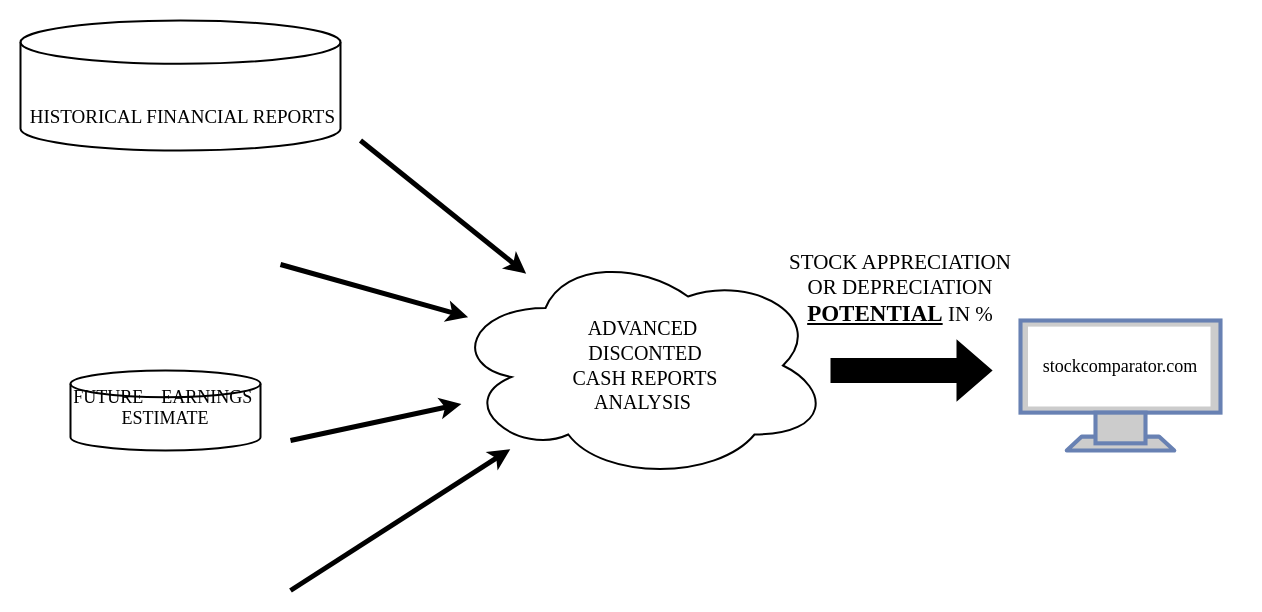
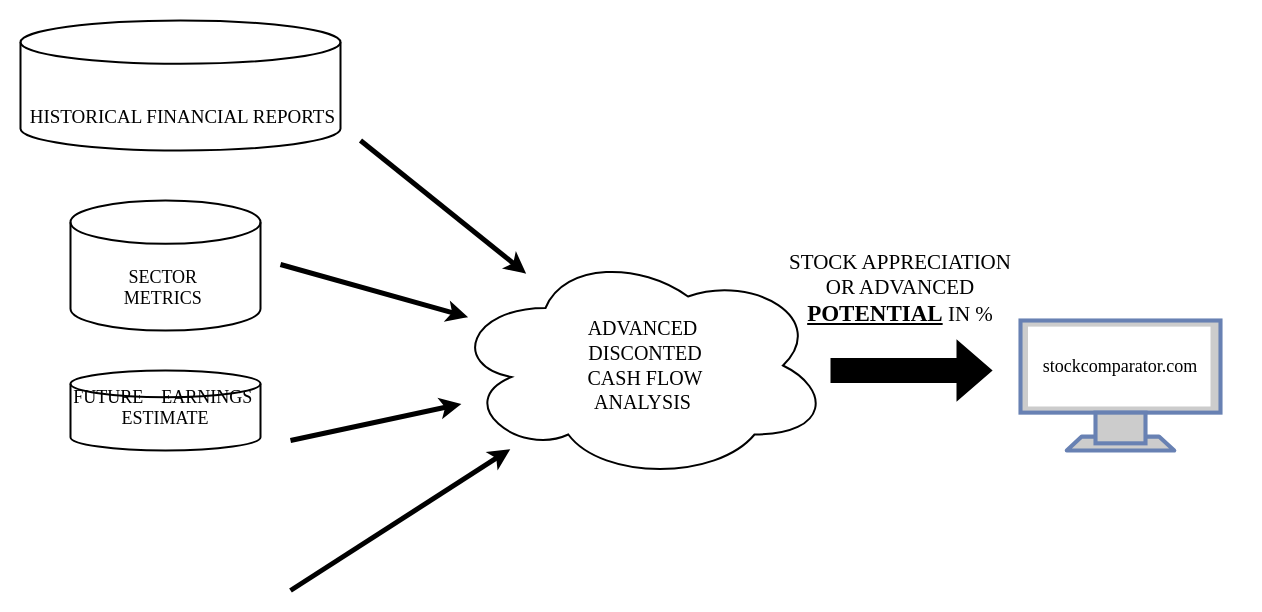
  <mxCell id="0" />
  <mxCell id="1" parent="0" />
  <mxCell id="2" value="&lt;p style=&quot;font-size: 19px;&quot;&gt;&lt;font style=&quot;font-size: 19px;&quot;&gt;&amp;nbsp;HISTORICAL FINANCIAL &lt;/font&gt;&lt;span style=&quot;background-color: initial;&quot;&gt;REPORTS&lt;/span&gt;&lt;/p&gt;" style="strokeWidth=2;html=1;shape=mxgraph.flowchart.database;whiteSpace=wrap;verticalAlign=bottom;fontFamily=Tahoma;" parent="1" vertex="1"><mxGeometry x="20" y="20" width="320" height="130" as="geometry" /></mxCell>
  <mxCell id="3" value="&lt;p style=&quot;font-size: 18px;&quot;&gt;&lt;font style=&quot;font-size: 18px;&quot;&gt;&lt;br&gt;&lt;/font&gt;&lt;/p&gt;&lt;p style=&quot;font-size: 18px;&quot;&gt;&lt;font style=&quot;font-size: 18px;&quot;&gt;FUTURE&amp;nbsp; &amp;nbsp;&amp;nbsp;&lt;/font&gt;&lt;span style=&quot;background-color: initial;&quot;&gt;EARNINGS&amp;nbsp; ESTIMATE&lt;/span&gt;&lt;/p&gt;" style="strokeWidth=2;html=1;shape=mxgraph.flowchart.database;whiteSpace=wrap;verticalAlign=bottom;fontFamily=Tahoma;fontSize=18;" parent="1" vertex="1"><mxGeometry x="70" y="370" width="190" height="80" as="geometry" /></mxCell>
- <mxCell id="5" value="&lt;font style=&quot;font-size: 20px;&quot;&gt;&amp;nbsp;ADVANCED &lt;br&gt;&amp;nbsp; DISCONTED&lt;br&gt;&amp;nbsp; &amp;nbsp; &amp;nbsp; &amp;nbsp; &amp;nbsp; &amp;nbsp; &amp;nbsp; &amp;nbsp; &amp;nbsp; &amp;nbsp;CASH REPORTS&amp;nbsp; &amp;nbsp; &amp;nbsp; &amp;nbsp; &amp;nbsp; &amp;nbsp; &amp;nbsp; &amp;nbsp; &amp;nbsp; &amp;nbsp;ANALYSIS&lt;/font&gt;" style="ellipse;shape=cloud;whiteSpace=wrap;html=1;fontSize=18;fontFamily=Tahoma;verticalAlign=middle;strokeWidth=2;" parent="1" vertex="1"><mxGeometry x="450" y="250" width="380" height="230" as="geometry" /></mxCell>
+ <mxCell id="4" value="&lt;p style=&quot;font-size: 18px;&quot;&gt;&amp;nbsp; &amp;nbsp; SECTOR&amp;nbsp; &amp;nbsp; &amp;nbsp; METRICS&amp;nbsp;&lt;/p&gt;" style="strokeWidth=2;html=1;shape=mxgraph.flowchart.database;whiteSpace=wrap;verticalAlign=bottom;fontFamily=Tahoma;fontSize=18;" parent="1" vertex="1"><mxGeometry x="70" y="200" width="190" height="130" as="geometry" /></mxCell>
+ <mxCell id="5" value="&lt;font style=&quot;font-size: 20px;&quot;&gt;&amp;nbsp;ADVANCED &lt;br&gt;&amp;nbsp; DISCONTED&lt;br&gt;&amp;nbsp; &amp;nbsp; &amp;nbsp; &amp;nbsp; &amp;nbsp; &amp;nbsp; &amp;nbsp; &amp;nbsp; &amp;nbsp; &amp;nbsp;CASH FLOW&amp;nbsp; &amp;nbsp; &amp;nbsp; &amp;nbsp; &amp;nbsp; &amp;nbsp; &amp;nbsp; &amp;nbsp; &amp;nbsp; &amp;nbsp;ANALYSIS&lt;/font&gt;" style="ellipse;shape=cloud;whiteSpace=wrap;html=1;fontSize=18;fontFamily=Tahoma;verticalAlign=middle;strokeWidth=2;" parent="1" vertex="1"><mxGeometry x="450" y="250" width="380" height="230" as="geometry" /></mxCell>
  <mxCell id="6" value="" style="endArrow=classic;html=1;rounded=0;strokeWidth=5;fontFamily=Tahoma;" parent="1" target="5" edge="1"><mxGeometry width="50" height="50" relative="1" as="geometry"><mxPoint x="290" y="590" as="sourcePoint" /><mxPoint x="340" y="540" as="targetPoint" /></mxGeometry></mxCell>
  <mxCell id="7" value="" style="endArrow=classic;html=1;rounded=0;strokeWidth=5;fontFamily=Tahoma;" parent="1" target="5" edge="1"><mxGeometry width="50" height="50" relative="1" as="geometry"><mxPoint x="290" y="440" as="sourcePoint" /><mxPoint x="509" y="290" as="targetPoint" /></mxGeometry></mxCell>
  <mxCell id="8" value="" style="endArrow=classic;html=1;rounded=0;strokeWidth=5;fontFamily=Tahoma;" parent="1" target="5" edge="1"><mxGeometry width="50" height="50" relative="1" as="geometry"><mxPoint x="360" y="140" as="sourcePoint" /><mxPoint x="499" y="50" as="targetPoint" /></mxGeometry></mxCell>
  <mxCell id="9" value="" style="endArrow=classic;html=1;rounded=0;strokeWidth=5;fontFamily=Tahoma;" parent="1" target="5" edge="1"><mxGeometry width="50" height="50" relative="1" as="geometry"><mxPoint x="280" y="264" as="sourcePoint" /><mxPoint x="479" y="220" as="targetPoint" /></mxGeometry></mxCell>
  <mxCell id="10" value="" style="fontColor=#0066CC;verticalAlign=top;verticalLabelPosition=bottom;labelPosition=center;align=center;html=1;outlineConnect=0;fillColor=#CCCCCC;strokeColor=#6881B3;gradientColor=none;gradientDirection=north;strokeWidth=2;shape=mxgraph.networks.monitor;fontFamily=Tahoma;" parent="1" vertex="1"><mxGeometry x="1020" y="320" width="200" height="130" as="geometry" /></mxCell>
  <mxCell id="11" value="" style="shape=flexArrow;endArrow=classic;html=1;rounded=0;strokeWidth=8;fillColor=#000000;fontFamily=Tahoma;" parent="1" edge="1"><mxGeometry width="50" height="50" relative="1" as="geometry"><mxPoint x="830" y="370" as="sourcePoint" /><mxPoint x="990" y="370" as="targetPoint" /></mxGeometry></mxCell>
- <mxCell id="12" value="&lt;font style=&quot;&quot;&gt;&lt;span style=&quot;font-size: 21px;&quot;&gt;STOCK APPRECIATION OR DEPRECIATION &lt;/span&gt;&lt;b style=&quot;&quot;&gt;&lt;font style=&quot;font-size: 23px;&quot;&gt;&lt;u&gt;POTENTIAL&lt;/u&gt;&lt;/font&gt;&lt;/b&gt;&lt;span style=&quot;font-size: 21px;&quot;&gt; IN %&lt;/span&gt;&lt;/font&gt;" style="text;html=1;strokeColor=none;fillColor=none;align=center;verticalAlign=bottom;whiteSpace=wrap;rounded=0;strokeWidth=2;fontFamily=Tahoma;fontSize=18;" parent="1" vertex="1"><mxGeometry x="780" y="210" width="240" height="120" as="geometry" /></mxCell>
+ <mxCell id="12" value="&lt;font style=&quot;&quot;&gt;&lt;span style=&quot;font-size: 21px;&quot;&gt;STOCK APPRECIATION OR ADVANCED &lt;/span&gt;&lt;b style=&quot;&quot;&gt;&lt;font style=&quot;font-size: 23px;&quot;&gt;&lt;u&gt;POTENTIAL&lt;/u&gt;&lt;/font&gt;&lt;/b&gt;&lt;span style=&quot;font-size: 21px;&quot;&gt; IN %&lt;/span&gt;&lt;/font&gt;" style="text;html=1;strokeColor=none;fillColor=none;align=center;verticalAlign=bottom;whiteSpace=wrap;rounded=0;strokeWidth=2;fontFamily=Tahoma;fontSize=18;" parent="1" vertex="1"><mxGeometry x="780" y="210" width="240" height="120" as="geometry" /></mxCell>
  <mxCell id="13" value="stockcomparator.com" style="text;html=1;strokeColor=none;fillColor=none;align=center;verticalAlign=bottom;whiteSpace=wrap;rounded=0;strokeWidth=2;fontFamily=Tahoma;fontSize=18;" parent="1" vertex="1"><mxGeometry x="1000" y="260" width="240" height="120" as="geometry" /></mxCell>
